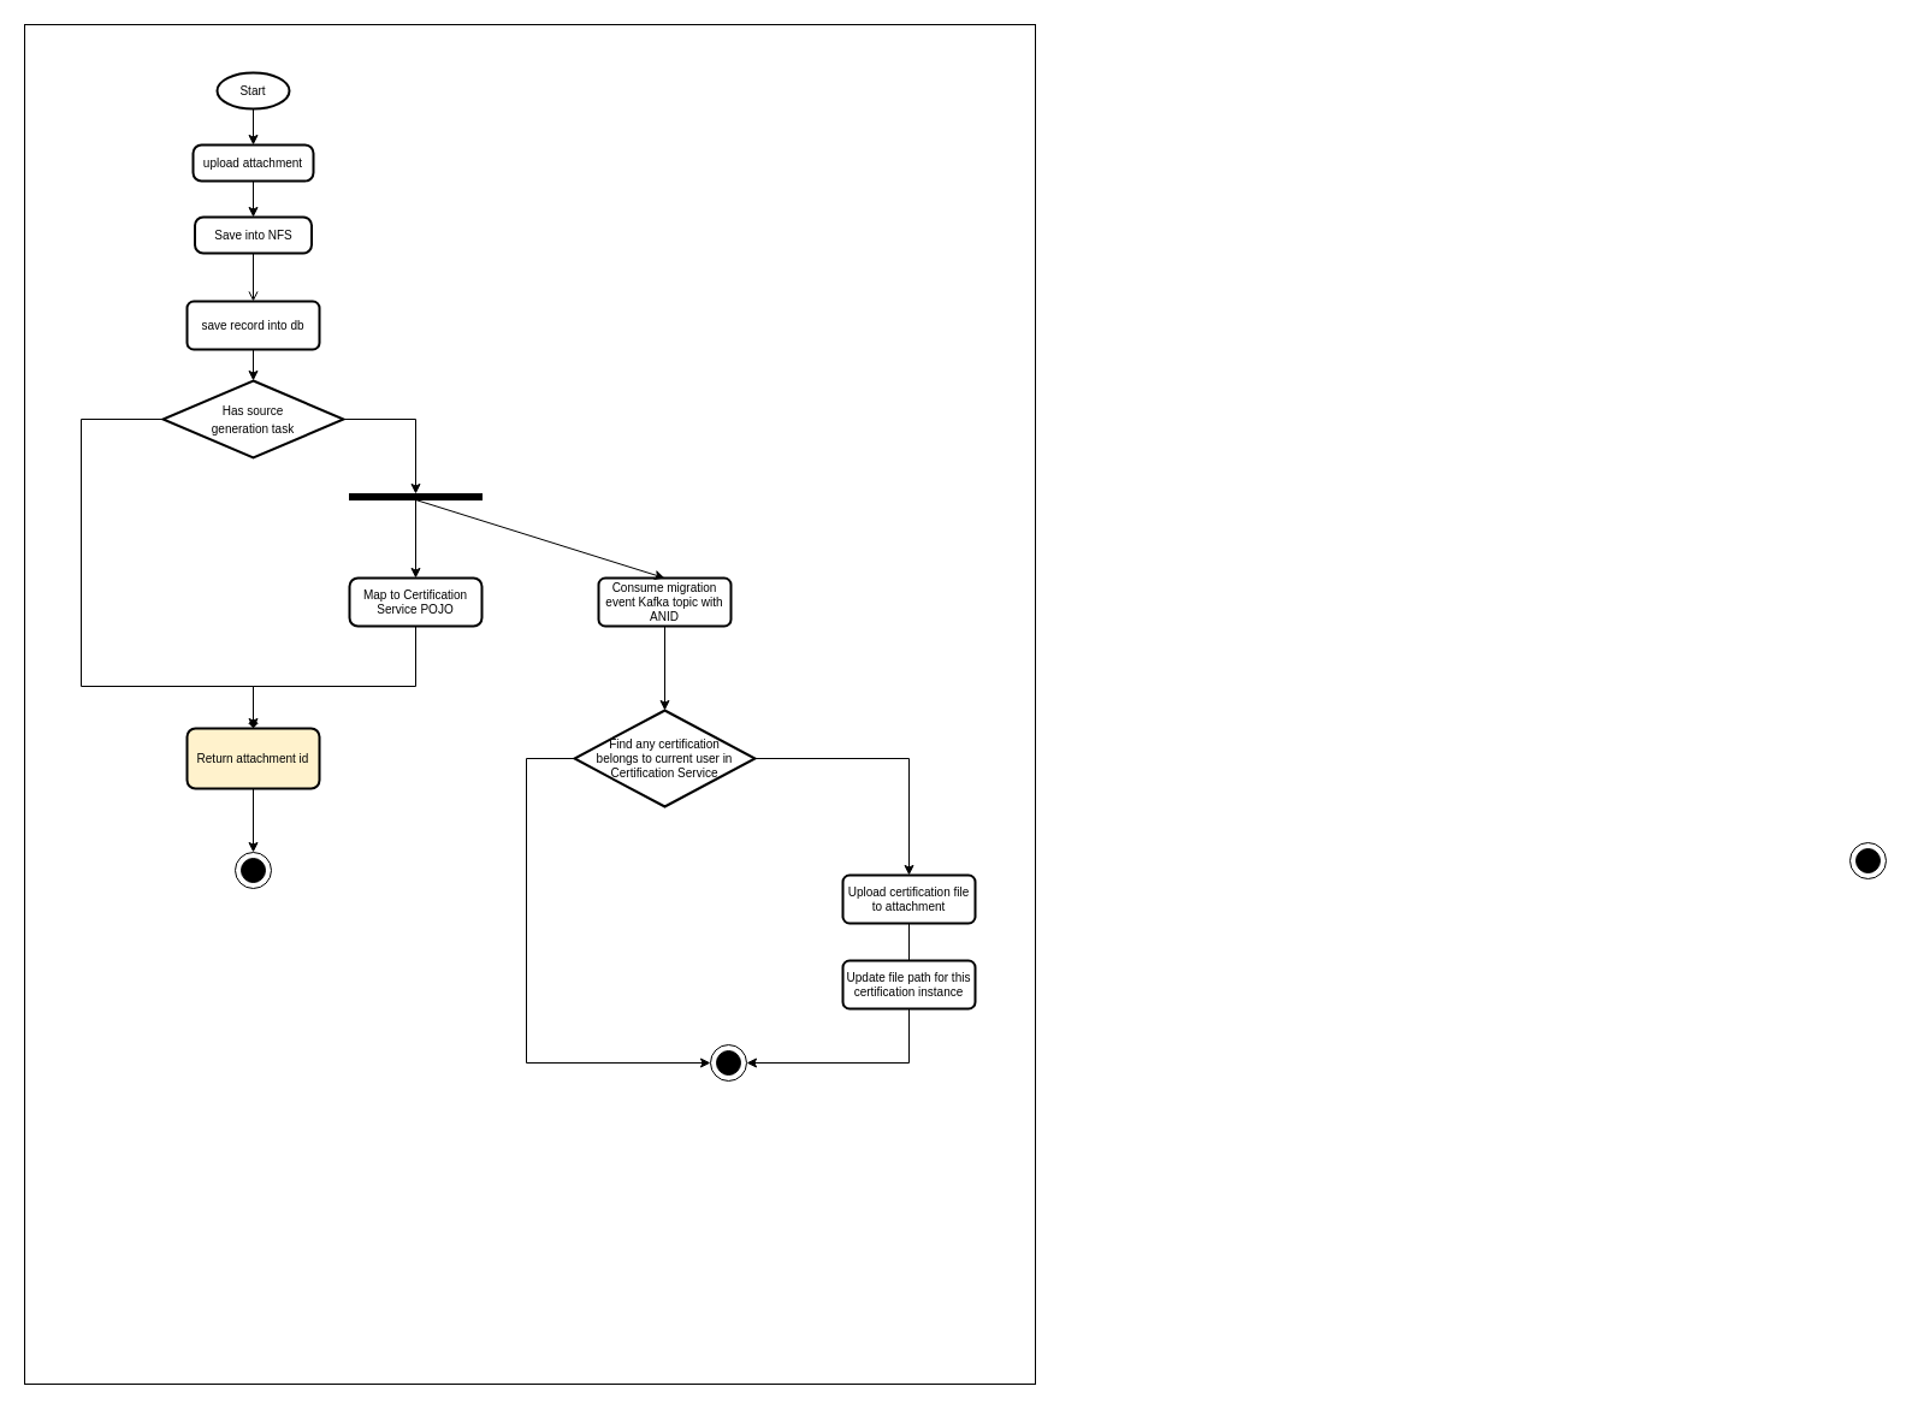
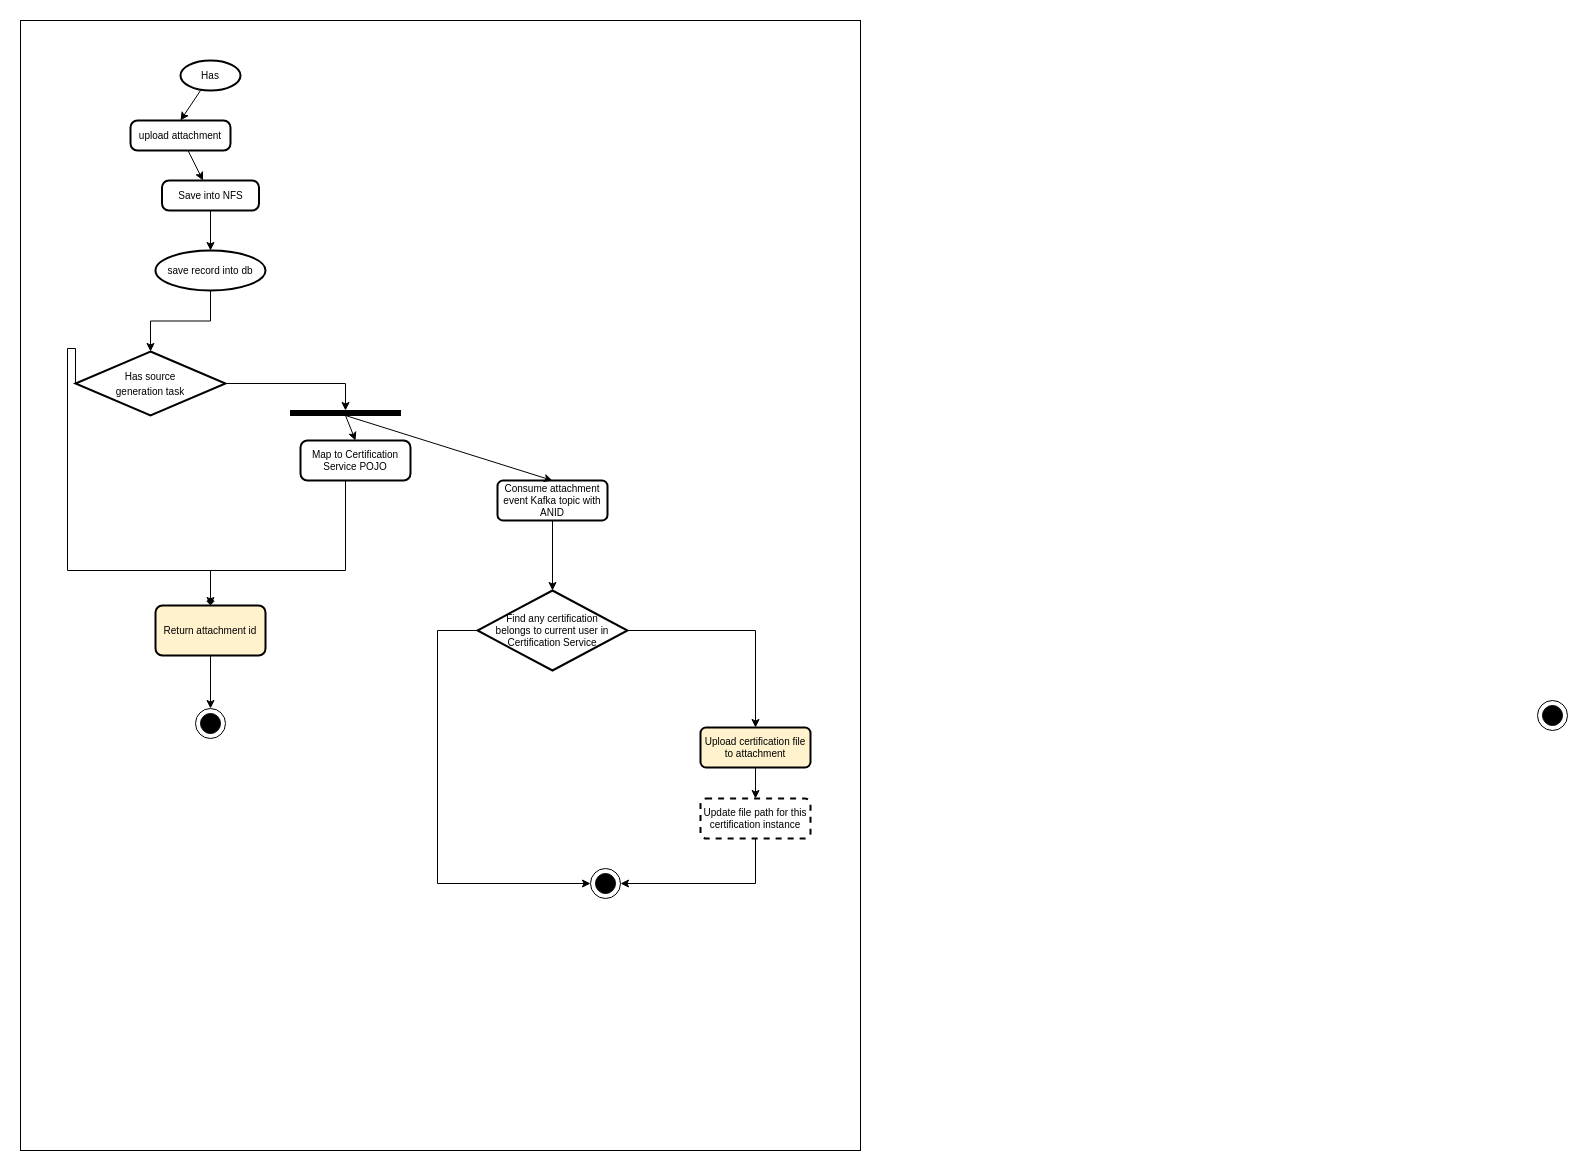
  <mxCell id="0" />
  <mxCell id="1" parent="0" />
  <mxCell id="2" value="" style="rounded=0;whiteSpace=wrap;html=1;fontSize=10;fillColor=#FFFFFF;container=0;" vertex="1" parent="1"><mxGeometry x="20" width="840" height="1130" as="geometry" y="20" /></mxCell>
- <mxCell id="3" value="Start" style="strokeWidth=2;html=1;shape=mxgraph.flowchart.start_1;whiteSpace=wrap;fontSize=10;container=0;" vertex="1" parent="1"><mxGeometry x="180" y="60" width="60" height="30" as="geometry" /></mxCell>
- <mxCell id="4" value="upload attachment" style="rounded=1;whiteSpace=wrap;html=1;absoluteArcSize=1;arcSize=14;strokeWidth=2;fontSize=10;container=0;" vertex="1" parent="1"><mxGeometry x="160" y="120" width="100" height="30" as="geometry" /></mxCell>
+ <mxCell id="3" value="Has" style="strokeWidth=2;html=1;shape=mxgraph.flowchart.start_1;whiteSpace=wrap;fontSize=10;container=0;" vertex="1" parent="1"><mxGeometry x="180" y="60" width="60" height="30" as="geometry" /></mxCell>
+ <mxCell id="4" value="upload attachment" style="rounded=1;whiteSpace=wrap;html=1;absoluteArcSize=1;arcSize=14;strokeWidth=2;fontSize=10;container=0;" vertex="1" parent="1"><mxGeometry x="130" y="120" width="100" height="30" as="geometry" /></mxCell>
  <mxCell id="5" style="edgeStyle=none;rounded=0;sketch=0;orthogonalLoop=1;jettySize=auto;html=1;entryX=0.5;entryY=0;entryDx=0;entryDy=0;fontSize=10;endArrow=classic;endFill=1;" edge="1" parent="1" source="3" target="4"><mxGeometry relative="1" as="geometry" /></mxCell>
  <mxCell id="6" style="edgeStyle=none;rounded=0;sketch=0;orthogonalLoop=1;jettySize=auto;html=1;fontSize=10;endArrow=classic;endFill=1;" edge="1" parent="1" source="4" target="8"><mxGeometry relative="1" as="geometry"><mxPoint x="210" y="210" as="targetPoint" /></mxGeometry></mxCell>
- <mxCell id="7" value="" style="edgeStyle=orthogonalEdgeStyle;rounded=0;sketch=0;orthogonalLoop=1;jettySize=auto;html=1;fontSize=10;endArrow=open;endFill=1;entryX=0.5;entryY=0;entryDx=0;entryDy=0;" edge="1" parent="1" source="8" target="30"><mxGeometry relative="1" as="geometry"><mxPoint x="345" y="390" as="targetPoint" /></mxGeometry></mxCell>
+ <mxCell id="7" value="" style="edgeStyle=orthogonalEdgeStyle;rounded=0;sketch=0;orthogonalLoop=1;jettySize=auto;html=1;fontSize=10;endArrow=classic;endFill=1;entryX=0.5;entryY=0;entryDx=0;entryDy=0;" edge="1" parent="1" source="8" target="30"><mxGeometry relative="1" as="geometry"><mxPoint x="345" y="390" as="targetPoint" /></mxGeometry></mxCell>
  <mxCell id="8" value="Save into NFS" style="rounded=1;whiteSpace=wrap;html=1;absoluteArcSize=1;arcSize=14;strokeWidth=2;fontSize=10;fillColor=#FFFFFF;container=0;" vertex="1" parent="1"><mxGeometry x="161.5" y="180" width="97" height="30" as="geometry" /></mxCell>
- <mxCell id="9" value="Consume migration event Kafka topic with ANID" style="whiteSpace=wrap;html=1;fontSize=10;fillColor=#FFFFFF;rounded=1;arcSize=14;strokeWidth=2;container=0;" vertex="1" parent="1"><mxGeometry x="497" y="480" width="110" height="40" as="geometry" /></mxCell>
- <mxCell id="10" value="Map to Certification Service POJO" style="rounded=1;whiteSpace=wrap;html=1;absoluteArcSize=1;arcSize=14;strokeWidth=2;fontSize=10;fillColor=#FFFFFF;container=0;" vertex="1" parent="1"><mxGeometry x="290" y="480" width="110" height="40" as="geometry" /></mxCell>
+ <mxCell id="9" value="Consume attachment event Kafka topic with ANID" style="whiteSpace=wrap;html=1;fontSize=10;fillColor=#FFFFFF;rounded=1;arcSize=14;strokeWidth=2;container=0;" vertex="1" parent="1"><mxGeometry x="497" y="480" width="110" height="40" as="geometry" /></mxCell>
+ <mxCell id="10" value="Map to Certification Service POJO" style="rounded=1;whiteSpace=wrap;html=1;absoluteArcSize=1;arcSize=14;strokeWidth=2;fontSize=10;fillColor=#FFFFFF;container=0;" vertex="1" parent="1"><mxGeometry x="300" y="440" width="110" height="40" as="geometry" /></mxCell>
  <mxCell id="11" value="" style="endArrow=classic;html=1;rounded=0;shadow=0;sketch=0;fontSize=10;entryX=0.5;entryY=0;entryDx=0;entryDy=0;exitX=0.5;exitY=1;exitDx=0;exitDy=0;" edge="1" parent="1" source="21" target="10"><mxGeometry width="50" height="50" relative="1" as="geometry"><mxPoint x="345" y="390" as="sourcePoint" /><mxPoint x="540" y="300" as="targetPoint" /></mxGeometry></mxCell>
  <mxCell id="12" value="" style="endArrow=classic;html=1;rounded=0;shadow=0;sketch=0;fontSize=10;entryX=0.5;entryY=0;entryDx=0;entryDy=0;exitX=0.5;exitY=1;exitDx=0;exitDy=0;" edge="1" parent="1" source="21" target="9"><mxGeometry width="50" height="50" relative="1" as="geometry"><mxPoint x="350" y="390" as="sourcePoint" /><mxPoint x="630" y="360" as="targetPoint" /></mxGeometry></mxCell>
  <mxCell id="13" style="edgeStyle=orthogonalEdgeStyle;rounded=0;sketch=0;orthogonalLoop=1;jettySize=auto;html=1;entryX=0.5;entryY=0;entryDx=0;entryDy=0;shadow=0;fontSize=10;endArrow=diamond;endFill=1;exitX=0;exitY=0.5;exitDx=0;exitDy=0;exitPerimeter=0;" edge="1" parent="1" source="28" target="25"><mxGeometry relative="1" as="geometry"><Array as="points"><mxPoint x="67" y="348" /><mxPoint x="67" y="570" /><mxPoint x="210" y="570" /></Array><mxPoint x="135" y="250" as="sourcePoint" /><mxPoint x="160" y="580" as="targetPoint" /></mxGeometry></mxCell>
  <mxCell id="14" style="edgeStyle=orthogonalEdgeStyle;rounded=0;sketch=0;orthogonalLoop=1;jettySize=auto;html=1;entryX=0.5;entryY=0;entryDx=0;entryDy=0;shadow=0;fontSize=10;endArrow=classic;endFill=1;exitX=0.5;exitY=1;exitDx=0;exitDy=0;" edge="1" parent="1" source="10" target="25"><mxGeometry relative="1" as="geometry"><mxPoint x="270" y="580" as="targetPoint" /><Array as="points"><mxPoint x="345" y="570" /><mxPoint x="210" y="570" /></Array></mxGeometry></mxCell>
- <mxCell id="15" value="Upload certification file to attachment" style="whiteSpace=wrap;html=1;fontSize=10;fillColor=#FFFFFF;rounded=1;arcSize=14;strokeWidth=2;container=0;" vertex="1" parent="1"><mxGeometry x="700" y="727" width="110" height="40" as="geometry" /></mxCell>
+ <mxCell id="15" value="Upload certification file to attachment" style="whiteSpace=wrap;html=1;fontSize=10;fillColor=#fff2cc;rounded=1;arcSize=14;strokeWidth=2;container=0;" vertex="1" parent="1"><mxGeometry x="700" y="727" width="110" height="40" as="geometry" /></mxCell>
  <mxCell id="16" style="edgeStyle=orthogonalEdgeStyle;rounded=0;sketch=0;orthogonalLoop=1;jettySize=auto;html=1;shadow=0;fontSize=10;endArrow=classic;endFill=1;exitX=1;exitY=0.5;exitDx=0;exitDy=0;exitPerimeter=0;" edge="1" parent="1" source="17" target="15"><mxGeometry relative="1" as="geometry"><mxPoint x="755" y="605" as="sourcePoint" /></mxGeometry></mxCell>
  <mxCell id="17" value="Find any certification &lt;br&gt;belongs to current user in Certification Service" style="strokeWidth=2;html=1;shape=mxgraph.flowchart.decision;whiteSpace=wrap;fontSize=10;container=0;" vertex="1" parent="1"><mxGeometry x="477" y="590" width="150" height="80" as="geometry" /></mxCell>
  <mxCell id="18" style="edgeStyle=orthogonalEdgeStyle;rounded=0;sketch=0;orthogonalLoop=1;jettySize=auto;html=1;entryX=0.5;entryY=0;entryDx=0;entryDy=0;shadow=0;fontSize=10;endArrow=classic;endFill=1;entryPerimeter=0;" edge="1" parent="1" source="9" target="17"><mxGeometry relative="1" as="geometry"><mxPoint x="575" y="510" as="targetPoint" /></mxGeometry></mxCell>
- <mxCell id="19" value="Update file path for this certification instance" style="whiteSpace=wrap;html=1;fontSize=10;fillColor=#FFFFFF;rounded=1;arcSize=14;strokeWidth=2;container=0;" vertex="1" parent="1"><mxGeometry x="700" y="798" width="110" height="40" as="geometry" /></mxCell>
- <mxCell id="20" style="edgeStyle=orthogonalEdgeStyle;rounded=0;sketch=0;orthogonalLoop=1;jettySize=auto;html=1;entryX=0.5;entryY=0;entryDx=0;entryDy=0;shadow=0;fontSize=10;endArrow=none;endFill=1;" edge="1" parent="1" source="15" target="19"><mxGeometry relative="1" as="geometry" /></mxCell>
+ <mxCell id="19" value="Update file path for this certification instance" style="whiteSpace=wrap;html=1;fontSize=10;fillColor=#FFFFFF;rounded=1;arcSize=14;strokeWidth=2;container=0;dashed=1;" vertex="1" parent="1"><mxGeometry x="700" y="798" width="110" height="40" as="geometry" /></mxCell>
+ <mxCell id="20" style="edgeStyle=orthogonalEdgeStyle;rounded=0;sketch=0;orthogonalLoop=1;jettySize=auto;html=1;entryX=0.5;entryY=0;entryDx=0;entryDy=0;shadow=0;fontSize=10;endArrow=classic;endFill=1;" edge="1" parent="1" source="15" target="19"><mxGeometry relative="1" as="geometry" /></mxCell>
  <mxCell id="21" value="" style="rounded=0;whiteSpace=wrap;html=1;fontSize=12;fillColor=#000000;container=0;" vertex="1" parent="1"><mxGeometry x="290" y="410" width="110" height="5" as="geometry" /></mxCell>
  <mxCell id="22" value="" style="verticalLabelPosition=bottom;verticalAlign=top;html=1;shape=mxgraph.flowchart.on-page_reference;fontSize=10;container=0;" vertex="1" parent="1"><mxGeometry x="590" y="868" width="30" height="30" as="geometry" /></mxCell>
  <mxCell id="23" style="edgeStyle=orthogonalEdgeStyle;rounded=0;sketch=0;orthogonalLoop=1;jettySize=auto;html=1;entryX=0;entryY=0.5;entryDx=0;entryDy=0;entryPerimeter=0;shadow=0;fontSize=10;endArrow=classic;endFill=1;exitX=0;exitY=0.5;exitDx=0;exitDy=0;exitPerimeter=0;" edge="1" parent="1" source="17" target="22"><mxGeometry relative="1" as="geometry"><Array as="points"><mxPoint x="437" y="630" /><mxPoint x="437" y="883" /></Array></mxGeometry></mxCell>
  <mxCell id="24" value="" style="verticalLabelPosition=bottom;verticalAlign=top;html=1;shape=mxgraph.flowchart.on-page_reference;fontSize=10;fillColor=#000000;container=0;" vertex="1" parent="1"><mxGeometry x="595" y="873" width="20" height="20" as="geometry" /></mxCell>
  <mxCell id="25" value="Return attachment id" style="rounded=1;whiteSpace=wrap;html=1;absoluteArcSize=1;arcSize=14;strokeWidth=2;fontSize=10;fillColor=#fff2cc;container=0;" vertex="1" parent="1"><mxGeometry x="155" y="605" width="110" height="50" as="geometry" /></mxCell>
  <mxCell id="26" style="edgeStyle=orthogonalEdgeStyle;rounded=0;sketch=0;orthogonalLoop=1;jettySize=auto;html=1;entryX=1;entryY=0.5;entryDx=0;entryDy=0;entryPerimeter=0;shadow=0;fontSize=10;endArrow=classic;endFill=1;exitX=0.5;exitY=1;exitDx=0;exitDy=0;" edge="1" parent="1" source="19" target="22"><mxGeometry relative="1" as="geometry" /></mxCell>
  <mxCell id="27" style="edgeStyle=none;rounded=0;orthogonalLoop=1;jettySize=auto;html=1;entryX=0.5;entryY=0;entryDx=0;entryDy=0;entryPerimeter=0;fontSize=10;endArrow=classic;endFill=1;" edge="1" parent="1" source="25" target="36"><mxGeometry relative="1" as="geometry"><mxPoint x="215" y="820" as="targetPoint" /></mxGeometry></mxCell>
- <mxCell id="28" value="&lt;span style=&quot;font-size: 10px;&quot;&gt;Has source &lt;br&gt;generation task&lt;/span&gt;" style="strokeWidth=2;html=1;shape=mxgraph.flowchart.decision;whiteSpace=wrap;fontSize=12;fillColor=#FFFFFF;container=0;" vertex="1" parent="1"><mxGeometry x="135" y="316" width="150" height="64" as="geometry" /></mxCell>
+ <mxCell id="28" value="&lt;span style=&quot;font-size: 10px;&quot;&gt;Has source &lt;br&gt;generation task&lt;/span&gt;" style="strokeWidth=2;html=1;shape=mxgraph.flowchart.decision;whiteSpace=wrap;fontSize=12;fillColor=#FFFFFF;container=0;" vertex="1" parent="1"><mxGeometry x="75" y="351" width="150" height="64" as="geometry" /></mxCell>
  <mxCell id="29" style="edgeStyle=orthogonalEdgeStyle;rounded=0;orthogonalLoop=1;jettySize=auto;html=1;entryX=0.5;entryY=0;entryDx=0;entryDy=0;entryPerimeter=0;" edge="1" parent="1" source="30" target="28"><mxGeometry relative="1" as="geometry" /></mxCell>
- <mxCell id="30" value="save record into db" style="whiteSpace=wrap;html=1;fontSize=10;fillColor=#FFFFFF;rounded=1;arcSize=14;strokeWidth=2;container=0;" vertex="1" parent="1"><mxGeometry x="155" y="250" width="110" height="40" as="geometry" /></mxCell>
+ <mxCell id="30" value="save record into db" style="ellipse;whiteSpace=wrap;html=1;fontSize=10;fillColor=#FFFFFF;arcSize=14;strokeWidth=2;container=0;" vertex="1" parent="1"><mxGeometry x="155" y="250" width="110" height="40" as="geometry" /></mxCell>
  <mxCell id="31" style="edgeStyle=orthogonalEdgeStyle;rounded=0;orthogonalLoop=1;jettySize=auto;html=1;entryX=0.5;entryY=0;entryDx=0;entryDy=0;exitX=1;exitY=0.5;exitDx=0;exitDy=0;exitPerimeter=0;" edge="1" parent="1" source="28" target="21"><mxGeometry relative="1" as="geometry"><mxPoint x="345" y="440" as="sourcePoint" /></mxGeometry></mxCell>
  <mxCell id="32" value="" style="group" vertex="1" connectable="0" parent="1"><mxGeometry x="1537" y="700" width="30" height="30" as="geometry" /></mxCell>
  <mxCell id="33" value="" style="verticalLabelPosition=bottom;verticalAlign=top;html=1;shape=mxgraph.flowchart.on-page_reference;fontSize=10;container=0;" vertex="1" parent="32"><mxGeometry width="30" height="30" as="geometry" /></mxCell>
  <mxCell id="34" value="" style="verticalLabelPosition=bottom;verticalAlign=top;html=1;shape=mxgraph.flowchart.on-page_reference;fontSize=10;fillColor=#000000;container=0;" vertex="1" parent="32"><mxGeometry x="5" y="5" width="20" height="20" as="geometry" /></mxCell>
  <mxCell id="35" value="" style="group" vertex="1" connectable="0" parent="1"><mxGeometry x="195" y="708" width="30" height="30" as="geometry" /></mxCell>
  <mxCell id="36" value="" style="verticalLabelPosition=bottom;verticalAlign=top;html=1;shape=mxgraph.flowchart.on-page_reference;fontSize=10;container=0;" vertex="1" parent="35"><mxGeometry width="30" height="30" as="geometry" /></mxCell>
  <mxCell id="37" value="" style="verticalLabelPosition=bottom;verticalAlign=top;html=1;shape=mxgraph.flowchart.on-page_reference;fontSize=10;fillColor=#000000;container=0;" vertex="1" parent="35"><mxGeometry x="5" y="5" width="20" height="20" as="geometry" /></mxCell>
